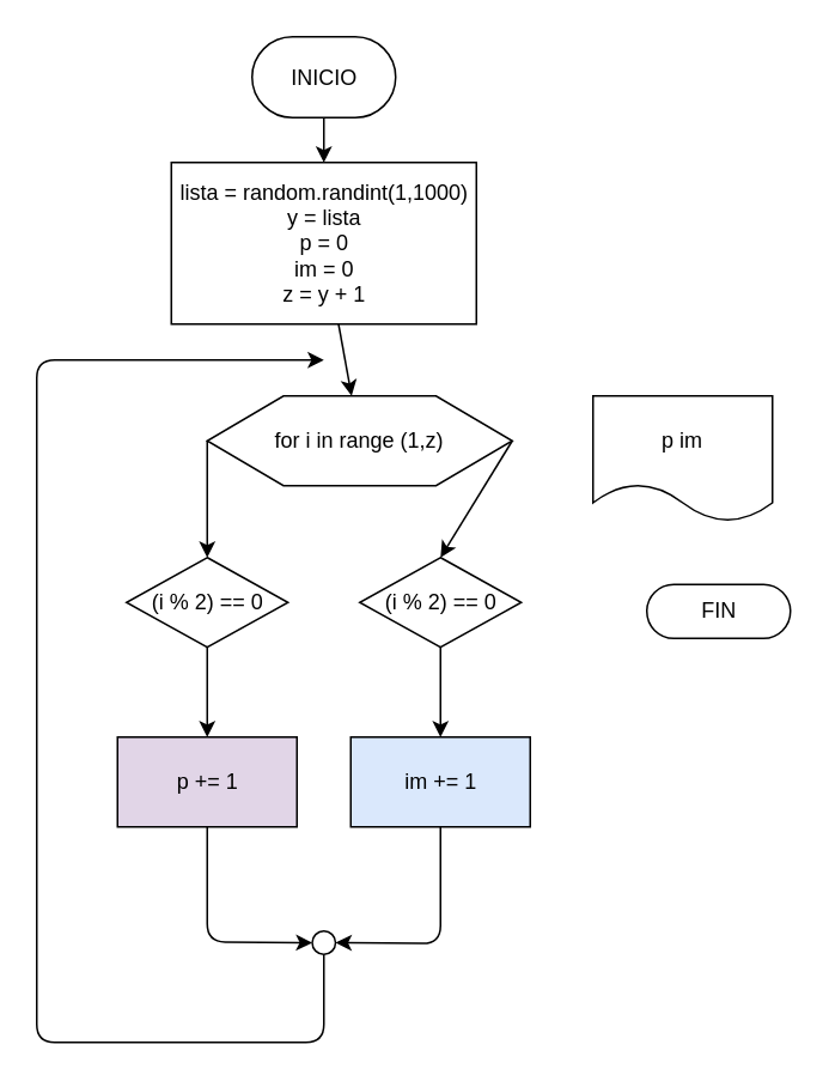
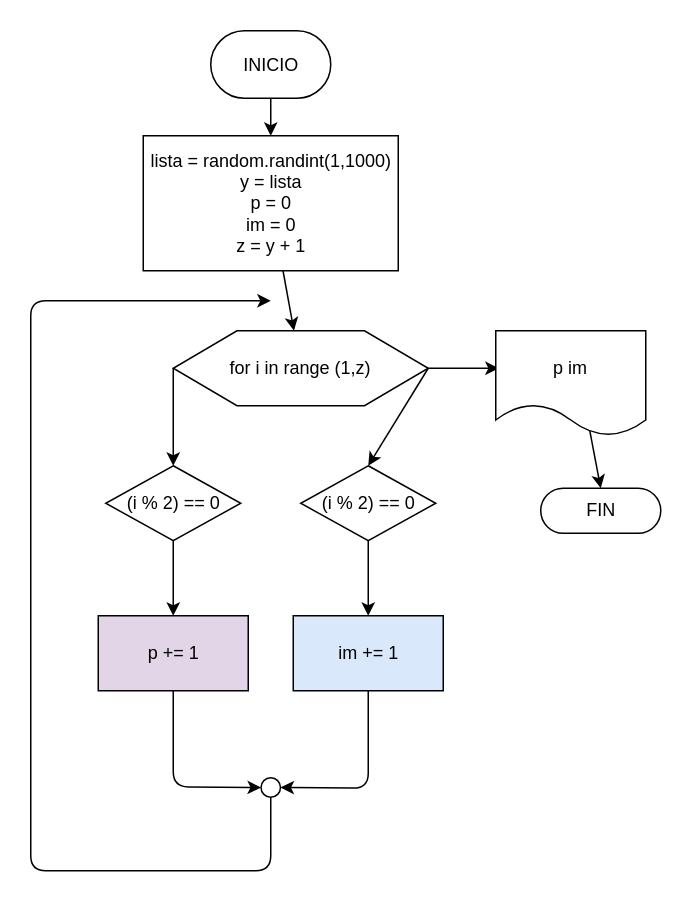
  <mxCell id="0" />
  <mxCell id="1" parent="0" />
  <mxCell id="2" value="" style="edgeStyle=none;html=1;" parent="1" source="3" target="5" edge="1"><mxGeometry relative="1" as="geometry" /></mxCell>
  <mxCell id="3" value="INICIO" style="html=1;dashed=0;whitespace=wrap;shape=mxgraph.dfd.start" parent="1" vertex="1"><mxGeometry x="140" y="20" width="80" height="45" as="geometry" /></mxCell>
  <mxCell id="4" value="" style="edgeStyle=none;html=1;" parent="1" source="5" target="9" edge="1"><mxGeometry relative="1" as="geometry" /></mxCell>
  <mxCell id="5" value="lista = random.randint(1,1000)&lt;br&gt;y = lista&lt;br&gt;p = 0&lt;br&gt;im = 0&lt;br&gt;z = y + 1" style="html=1;dashed=0;whitespace=wrap;" parent="1" vertex="1"><mxGeometry x="95" y="90" width="170" height="90" as="geometry" /></mxCell>
  <mxCell id="6" style="edgeStyle=none;html=1;exitX=0;exitY=0.5;exitDx=0;exitDy=0;entryX=0.5;entryY=0;entryDx=0;entryDy=0;" parent="1" source="9" target="11" edge="1"><mxGeometry relative="1" as="geometry" /></mxCell>
  <mxCell id="7" style="edgeStyle=none;html=1;exitX=1;exitY=0.5;exitDx=0;exitDy=0;entryX=0.5;entryY=0;entryDx=0;entryDy=0;" parent="1" source="9" target="13" edge="1"><mxGeometry relative="1" as="geometry" /></mxCell>
+ <mxCell id="8" style="edgeStyle=none;html=1;exitX=1;exitY=0.5;exitDx=0;exitDy=0;entryX=0.98;entryY=0.357;entryDx=0;entryDy=0;entryPerimeter=0;" edge="1" parent="1" source="9" target="21"><mxGeometry relative="1" as="geometry" /></mxCell>
  <mxCell id="9" value="for i in range (1,z)" style="shape=hexagon;perimeter=hexagonPerimeter2;whiteSpace=wrap;html=1;size=0.25" parent="1" vertex="1"><mxGeometry x="115" y="220" width="170" height="50" as="geometry" /></mxCell>
  <mxCell id="10" style="edgeStyle=none;html=1;exitX=0.5;exitY=1;exitDx=0;exitDy=0;" parent="1" source="11" target="17" edge="1"><mxGeometry relative="1" as="geometry" /></mxCell>
  <mxCell id="11" value="(i % 2) == 0" style="shape=rhombus;html=1;dashed=0;whitespace=wrap;perimeter=rhombusPerimeter;" parent="1" vertex="1"><mxGeometry x="70" y="310" width="90" height="50" as="geometry" /></mxCell>
  <mxCell id="12" style="edgeStyle=none;html=1;exitX=0.5;exitY=1;exitDx=0;exitDy=0;entryX=0.5;entryY=0;entryDx=0;entryDy=0;" parent="1" source="13" target="15" edge="1"><mxGeometry relative="1" as="geometry" /></mxCell>
  <mxCell id="13" value="(i % 2) == 0" style="shape=rhombus;html=1;dashed=0;whitespace=wrap;perimeter=rhombusPerimeter;" parent="1" vertex="1"><mxGeometry x="200" y="310" width="90" height="50" as="geometry" /></mxCell>
  <mxCell id="14" style="edgeStyle=none;html=1;exitX=0.5;exitY=1;exitDx=0;exitDy=0;entryX=1;entryY=0.5;entryDx=0;entryDy=0;" parent="1" source="15" target="19" edge="1"><mxGeometry relative="1" as="geometry"><Array as="points"><mxPoint x="245" y="525" /></Array></mxGeometry></mxCell>
  <mxCell id="15" value="im += 1" style="html=1;dashed=0;whitespace=wrap;fillColor=#dae8fc;" parent="1" vertex="1"><mxGeometry x="195" y="410" width="100" height="50" as="geometry" /></mxCell>
  <mxCell id="16" style="edgeStyle=none;html=1;exitX=0.5;exitY=1;exitDx=0;exitDy=0;entryX=0;entryY=0.5;entryDx=0;entryDy=0;" parent="1" source="17" target="19" edge="1"><mxGeometry relative="1" as="geometry"><Array as="points"><mxPoint x="115" y="524" /></Array></mxGeometry></mxCell>
  <mxCell id="17" value="p += 1" style="html=1;dashed=0;whitespace=wrap;fillColor=#e1d5e7;" parent="1" vertex="1"><mxGeometry x="65" y="410" width="100" height="50" as="geometry" /></mxCell>
  <mxCell id="18" value="" style="edgeStyle=none;html=1;" parent="1" source="19" edge="1"><mxGeometry relative="1" as="geometry"><mxPoint x="180" y="200" as="targetPoint" /><Array as="points"><mxPoint x="180" y="580" /><mxPoint x="20" y="580" /><mxPoint x="20" y="200" /></Array></mxGeometry></mxCell>
  <mxCell id="19" value="" style="shape=ellipse;html=1;dashed=0;whitespace=wrap;aspect=fixed;perimeter=ellipsePerimeter;" parent="1" vertex="1"><mxGeometry x="173.5" y="518" width="13" height="13" as="geometry" /></mxCell>
+ <mxCell id="20" style="edgeStyle=none;html=1;exitX=0.5;exitY=0;exitDx=0;exitDy=0;entryX=0.5;entryY=0.5;entryDx=0;entryDy=-15;entryPerimeter=0;" parent="1" source="21" target="22" edge="1"><mxGeometry relative="1" as="geometry" /></mxCell>
  <mxCell id="21" value="p im" style="shape=document;whiteSpace=wrap;html=1;boundedLbl=1;dashed=0;flipH=1;" parent="1" vertex="1"><mxGeometry x="330" y="220" width="100" height="70" as="geometry" /></mxCell>
  <mxCell id="22" value="FIN" style="html=1;dashed=0;whitespace=wrap;shape=mxgraph.dfd.start" parent="1" vertex="1"><mxGeometry x="360" y="325" width="80" height="30" as="geometry" /></mxCell>
